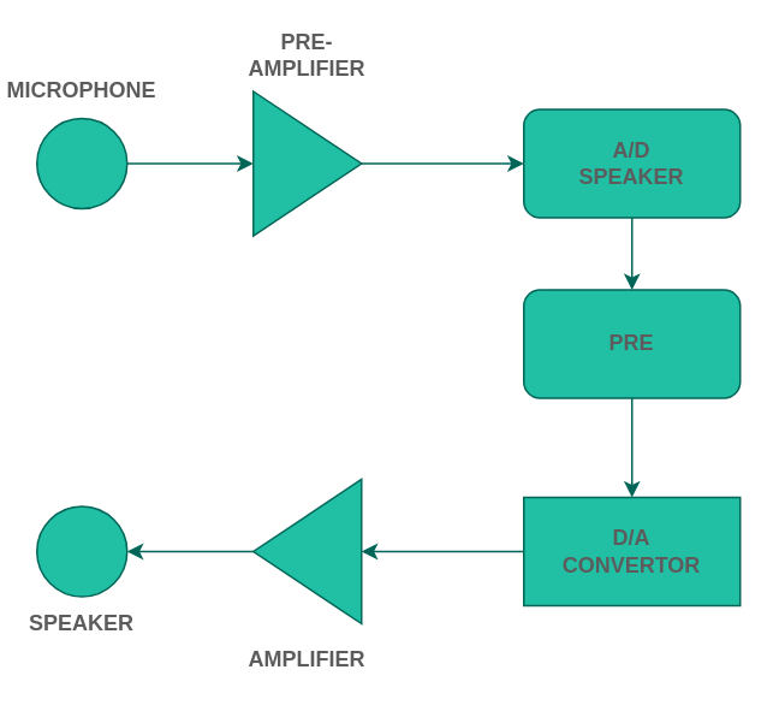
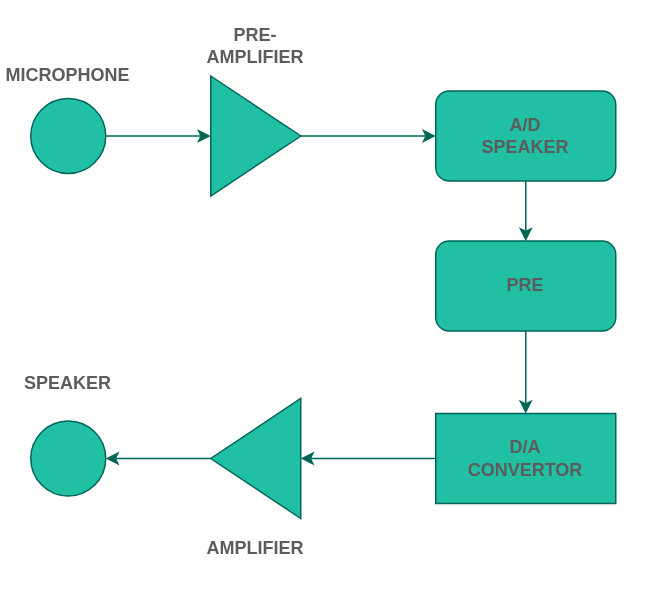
  <mxCell id="0" />
  <mxCell id="1" parent="0" />
  <mxCell id="2" style="edgeStyle=orthogonalEdgeStyle;rounded=0;orthogonalLoop=1;jettySize=auto;html=1;entryX=0.5;entryY=0;entryDx=0;entryDy=0;strokeColor=#006658;fontColor=#5C5C5C;" edge="1" parent="1" source="3" target="5"><mxGeometry relative="1" as="geometry" /></mxCell>
  <mxCell id="3" value="" style="rounded=1;whiteSpace=wrap;html=1;fillColor=#21C0A5;strokeColor=#006658;fontColor=#5C5C5C;" vertex="1" parent="1"><mxGeometry x="290" y="60" width="120" height="60" as="geometry" /></mxCell>
  <mxCell id="4" style="edgeStyle=orthogonalEdgeStyle;rounded=0;orthogonalLoop=1;jettySize=auto;html=1;entryX=0.5;entryY=0;entryDx=0;entryDy=0;strokeColor=#006658;fontColor=#5C5C5C;" edge="1" parent="1" source="5" target="7"><mxGeometry relative="1" as="geometry" /></mxCell>
  <mxCell id="5" value="" style="rounded=1;whiteSpace=wrap;html=1;fillColor=#21C0A5;strokeColor=#006658;fontColor=#5C5C5C;" vertex="1" parent="1"><mxGeometry x="290" y="160" width="120" height="60" as="geometry" /></mxCell>
  <mxCell id="6" style="edgeStyle=orthogonalEdgeStyle;rounded=0;orthogonalLoop=1;jettySize=auto;html=1;entryX=0;entryY=0.5;entryDx=0;entryDy=0;strokeColor=#006658;fontColor=#5C5C5C;" edge="1" parent="1" source="7" target="14"><mxGeometry relative="1" as="geometry" /></mxCell>
  <mxCell id="7" value="" style="rounded=0;whiteSpace=wrap;html=1;fillColor=#21C0A5;strokeColor=#006658;fontColor=#5C5C5C;" vertex="1" parent="1"><mxGeometry x="290" y="275" width="120" height="60" as="geometry" /></mxCell>
  <mxCell id="8" style="edgeStyle=orthogonalEdgeStyle;rounded=0;orthogonalLoop=1;jettySize=auto;html=1;exitX=1;exitY=0.5;exitDx=0;exitDy=0;entryX=0;entryY=0.5;entryDx=0;entryDy=0;strokeColor=#006658;fontColor=#5C5C5C;" edge="1" parent="1" source="9" target="12"><mxGeometry relative="1" as="geometry" /></mxCell>
  <mxCell id="9" value="" style="ellipse;whiteSpace=wrap;html=1;aspect=fixed;fillColor=#21C0A5;strokeColor=#006658;fontColor=#5C5C5C;" vertex="1" parent="1"><mxGeometry x="20" y="65" width="50" height="50" as="geometry" /></mxCell>
  <mxCell id="10" value="" style="ellipse;whiteSpace=wrap;html=1;aspect=fixed;fillColor=#21C0A5;strokeColor=#006658;fontColor=#5C5C5C;" vertex="1" parent="1"><mxGeometry x="20" y="280" width="50" height="50" as="geometry" /></mxCell>
  <mxCell id="11" style="edgeStyle=orthogonalEdgeStyle;rounded=0;orthogonalLoop=1;jettySize=auto;html=1;exitX=1;exitY=0.5;exitDx=0;exitDy=0;strokeColor=#006658;fontColor=#5C5C5C;" edge="1" parent="1" source="12" target="3"><mxGeometry relative="1" as="geometry" /></mxCell>
  <mxCell id="12" value="" style="triangle;whiteSpace=wrap;html=1;fillColor=#21C0A5;strokeColor=#006658;fontColor=#5C5C5C;" vertex="1" parent="1"><mxGeometry x="140" y="50" width="60" height="80" as="geometry" /></mxCell>
  <mxCell id="13" style="edgeStyle=orthogonalEdgeStyle;rounded=0;orthogonalLoop=1;jettySize=auto;html=1;entryX=1;entryY=0.5;entryDx=0;entryDy=0;strokeColor=#006658;fontColor=#5C5C5C;" edge="1" parent="1" source="14" target="10"><mxGeometry relative="1" as="geometry" /></mxCell>
  <mxCell id="14" value="" style="triangle;whiteSpace=wrap;html=1;rotation=-180;fillColor=#21C0A5;strokeColor=#006658;fontColor=#5C5C5C;" vertex="1" parent="1"><mxGeometry x="140" y="265" width="60" height="80" as="geometry" /></mxCell>
  <mxCell id="15" value="&lt;b&gt;PRE&lt;/b&gt;" style="text;html=1;strokeColor=none;fillColor=none;align=center;verticalAlign=middle;whiteSpace=wrap;rounded=0;fontColor=#5C5C5C;" vertex="1" parent="1"><mxGeometry x="330" y="180" width="40" height="20" as="geometry" /></mxCell>
  <mxCell id="16" value="&lt;b&gt;D/A CONVERTOR&lt;/b&gt;" style="text;html=1;strokeColor=none;fillColor=none;align=center;verticalAlign=middle;whiteSpace=wrap;rounded=0;fontColor=#5C5C5C;" vertex="1" parent="1"><mxGeometry x="330" y="295" width="40" height="20" as="geometry" /></mxCell>
  <mxCell id="17" value="&lt;b&gt;A/D SPEAKER&lt;/b&gt;" style="text;html=1;strokeColor=none;fillColor=none;align=center;verticalAlign=middle;whiteSpace=wrap;rounded=0;fontColor=#5C5C5C;" vertex="1" parent="1"><mxGeometry x="330" y="80" width="40" height="20" as="geometry" /></mxCell>
- <mxCell id="18" value="&lt;b&gt;SPEAKER&lt;/b&gt;" style="text;html=1;strokeColor=none;fillColor=none;align=center;verticalAlign=middle;whiteSpace=wrap;rounded=0;fontColor=#5C5C5C;" vertex="1" parent="1"><mxGeometry x="25" y="335" width="40" height="20" as="geometry" /></mxCell>
+ <mxCell id="18" value="&lt;b&gt;SPEAKER&lt;/b&gt;" style="text;html=1;strokeColor=none;fillColor=none;align=center;verticalAlign=middle;whiteSpace=wrap;rounded=0;fontColor=#5C5C5C;" vertex="1" parent="1"><mxGeometry x="25" y="245" width="40" height="20" as="geometry" /></mxCell>
  <mxCell id="19" value="&lt;b&gt;MICROPHONE&lt;/b&gt;" style="text;html=1;strokeColor=none;fillColor=none;align=center;verticalAlign=middle;whiteSpace=wrap;rounded=0;fontColor=#5C5C5C;" vertex="1" parent="1"><mxGeometry x="25" y="40" width="40" height="20" as="geometry" /></mxCell>
  <mxCell id="20" value="&lt;b&gt;AMPLIFIER&lt;/b&gt;" style="text;html=1;fillColor=none;align=center;verticalAlign=middle;whiteSpace=wrap;rounded=0;fontColor=#5C5C5C;" vertex="1" parent="1"><mxGeometry x="150" y="355" width="40" height="20" as="geometry" /></mxCell>
  <mxCell id="21" value="&lt;b&gt;PRE-AMPLIFIER&lt;/b&gt;" style="text;html=1;strokeColor=none;fillColor=none;align=center;verticalAlign=middle;whiteSpace=wrap;rounded=0;fontColor=#5C5C5C;" vertex="1" parent="1"><mxGeometry x="150" y="20" width="40" height="20" as="geometry" /></mxCell>
